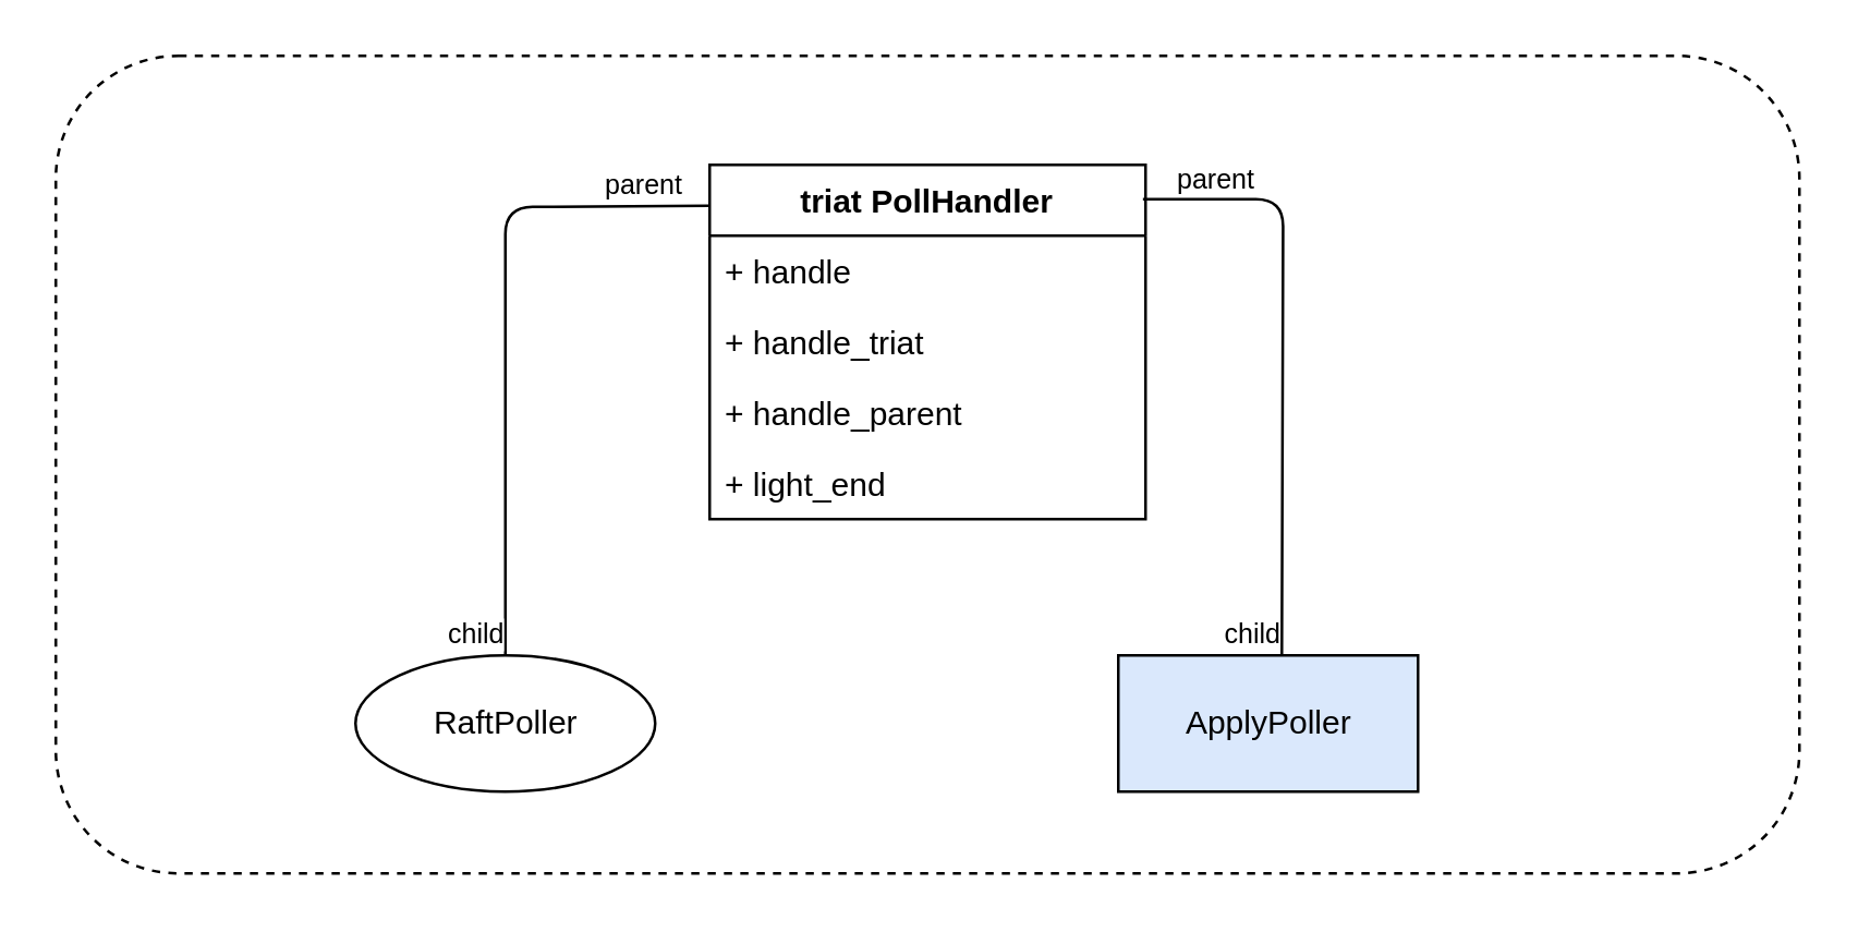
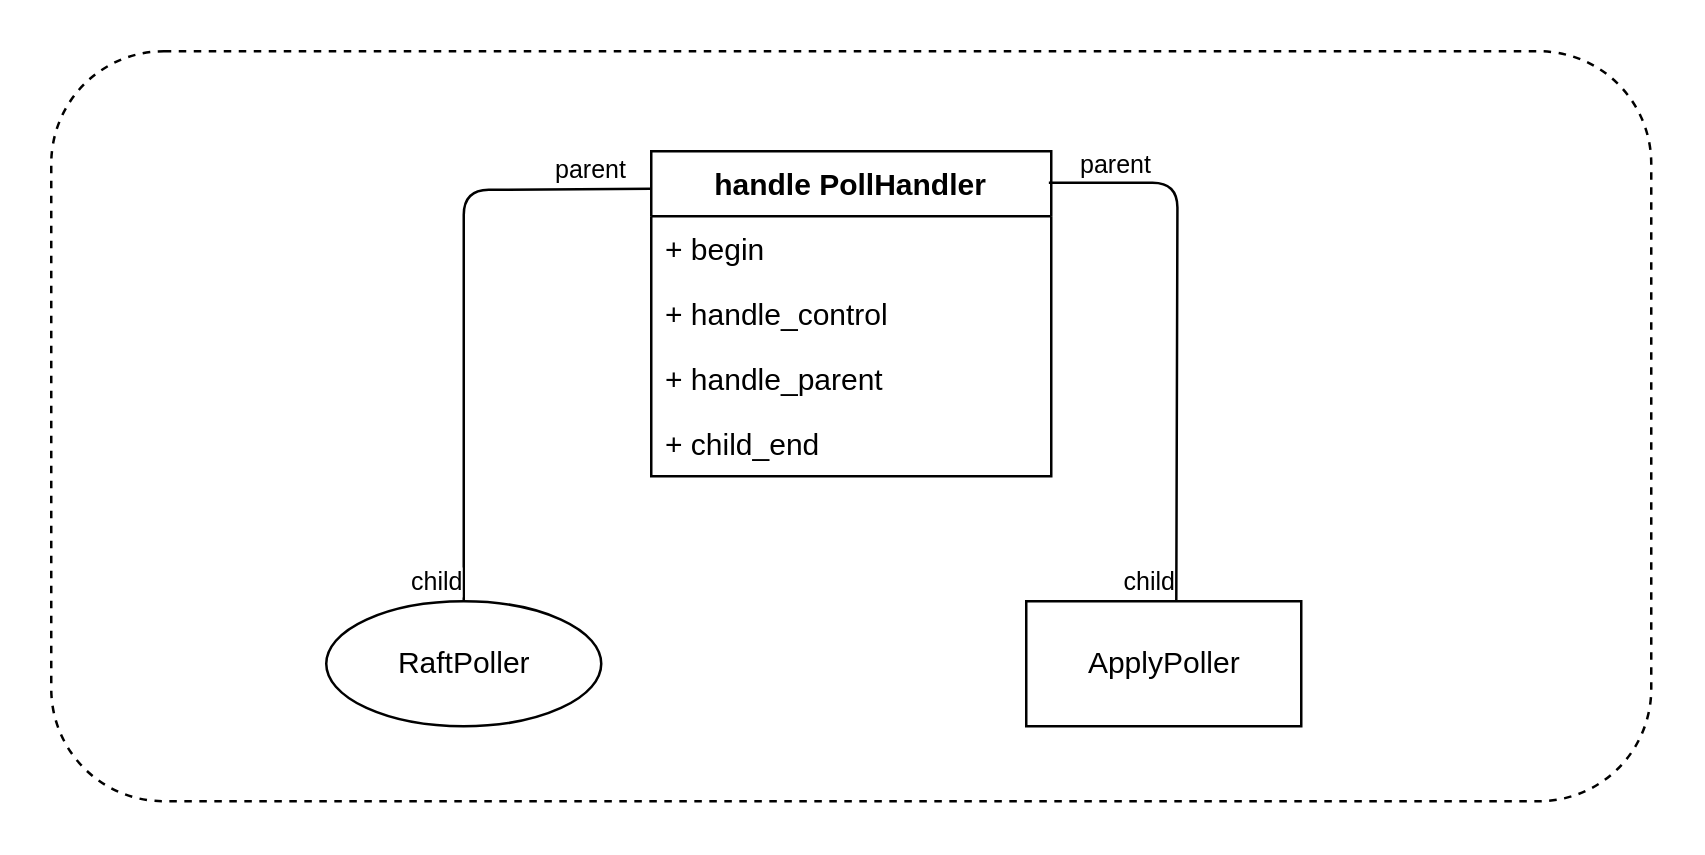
  <mxCell id="0" />
  <mxCell id="1" parent="0" />
  <mxCell id="2" value="RaftPoller" style="ellipse;html=1;" diagramCategory="uml" diagramName="Object" vertex="1" parent="1"><mxGeometry x="130" y="240" width="110" height="50" as="geometry" /></mxCell>
- <mxCell id="3" value="ApplyPoller" style="html=1;fillColor=#dae8fc;" diagramCategory="uml" diagramName="Object" vertex="1" parent="1"><mxGeometry x="410" y="240" width="110" height="50" as="geometry" /></mxCell>
- <mxCell id="4" value="triat PollHandler" style="swimlane;fontStyle=1;align=center;verticalAlign=top;childLayout=stackLayout;horizontal=1;startSize=26;horizontalStack=0;resizeParent=1;resizeParentMax=0;resizeLast=0;collapsible=1;marginBottom=0;" diagramCategory="uml" diagramName="Class" vertex="1" parent="1"><mxGeometry x="260" y="60" width="160" height="130" as="geometry" /></mxCell>
- <mxCell id="5" value="+ handle" style="text;strokeColor=none;fillColor=none;align=left;verticalAlign=top;spacingLeft=4;spacingRight=4;overflow=hidden;rotatable=0;points=[[0,0.5],[1,0.5]];portConstraint=eastwest;" vertex="1" parent="4"><mxGeometry y="26" width="160" height="26" as="geometry" /></mxCell>
- <mxCell id="6" value="+ handle_triat" style="text;strokeColor=none;fillColor=none;align=left;verticalAlign=top;spacingLeft=4;spacingRight=4;overflow=hidden;rotatable=0;points=[[0,0.5],[1,0.5]];portConstraint=eastwest;" vertex="1" parent="4"><mxGeometry y="52" width="160" height="26" as="geometry" /></mxCell>
+ <mxCell id="3" value="ApplyPoller" style="html=1;" diagramCategory="uml" diagramName="Object" vertex="1" parent="1"><mxGeometry x="410" y="240" width="110" height="50" as="geometry" /></mxCell>
+ <mxCell id="4" value="handle PollHandler" style="swimlane;fontStyle=1;align=center;verticalAlign=top;childLayout=stackLayout;horizontal=1;startSize=26;horizontalStack=0;resizeParent=1;resizeParentMax=0;resizeLast=0;collapsible=1;marginBottom=0;" diagramCategory="uml" diagramName="Class" vertex="1" parent="1"><mxGeometry x="260" y="60" width="160" height="130" as="geometry" /></mxCell>
+ <mxCell id="5" value="+ begin" style="text;strokeColor=none;fillColor=none;align=left;verticalAlign=top;spacingLeft=4;spacingRight=4;overflow=hidden;rotatable=0;points=[[0,0.5],[1,0.5]];portConstraint=eastwest;" vertex="1" parent="4"><mxGeometry y="26" width="160" height="26" as="geometry" /></mxCell>
+ <mxCell id="6" value="+ handle_control" style="text;strokeColor=none;fillColor=none;align=left;verticalAlign=top;spacingLeft=4;spacingRight=4;overflow=hidden;rotatable=0;points=[[0,0.5],[1,0.5]];portConstraint=eastwest;" vertex="1" parent="4"><mxGeometry y="52" width="160" height="26" as="geometry" /></mxCell>
  <mxCell id="7" value="+ handle_parent" style="text;strokeColor=none;fillColor=none;align=left;verticalAlign=top;spacingLeft=4;spacingRight=4;overflow=hidden;rotatable=0;points=[[0,0.5],[1,0.5]];portConstraint=eastwest;" vertex="1" parent="4"><mxGeometry y="78" width="160" height="26" as="geometry" /></mxCell>
- <mxCell id="8" value="+ light_end" style="text;strokeColor=none;fillColor=none;align=left;verticalAlign=top;spacingLeft=4;spacingRight=4;overflow=hidden;rotatable=0;points=[[0,0.5],[1,0.5]];portConstraint=eastwest;" vertex="1" parent="4"><mxGeometry y="104" width="160" height="26" as="geometry" /></mxCell>
+ <mxCell id="8" value="+ child_end" style="text;strokeColor=none;fillColor=none;align=left;verticalAlign=top;spacingLeft=4;spacingRight=4;overflow=hidden;rotatable=0;points=[[0,0.5],[1,0.5]];portConstraint=eastwest;" vertex="1" parent="4"><mxGeometry y="104" width="160" height="26" as="geometry" /></mxCell>
  <mxCell id="9" value="" style="endArrow=none;html=1;edgeStyle=orthogonalEdgeStyle;entryX=0.5;entryY=0;entryDx=0;entryDy=0;" diagramCategory="uml" diagramName="Association1" edge="1" parent="1" target="2"><mxGeometry relative="1" as="geometry"><mxPoint x="260" y="74.984" as="sourcePoint" /><mxPoint x="185" y="190" as="targetPoint" /></mxGeometry></mxCell>
  <mxCell id="10" value="parent" style="resizable=0;html=1;align=left;verticalAlign=bottom;labelBackgroundColor=#ffffff;fontSize=10;" connectable="0" vertex="1" parent="9"><mxGeometry x="-1" relative="1" as="geometry"><mxPoint x="-40" as="offset" /></mxGeometry></mxCell>
  <mxCell id="11" value="child" style="resizable=0;html=1;align=right;verticalAlign=bottom;labelBackgroundColor=#ffffff;fontSize=10;" connectable="0" vertex="1" parent="9"><mxGeometry x="1" relative="1" as="geometry" /></mxCell>
  <mxCell id="12" value="" style="endArrow=none;html=1;edgeStyle=orthogonalEdgeStyle;entryX=0.5;entryY=0;entryDx=0;entryDy=0;exitX=0.994;exitY=0.097;exitDx=0;exitDy=0;exitPerimeter=0;" diagramCategory="uml" diagramName="Association1" edge="1" parent="1" source="4"><mxGeometry relative="1" as="geometry"><mxPoint x="545.02" y="74.984" as="sourcePoint" /><mxPoint x="470.02" y="240" as="targetPoint" /></mxGeometry></mxCell>
  <mxCell id="13" value="parent" style="resizable=0;html=1;align=left;verticalAlign=bottom;labelBackgroundColor=#ffffff;fontSize=10;" connectable="0" vertex="1" parent="12"><mxGeometry x="-1" relative="1" as="geometry"><mxPoint x="10.96" as="offset" /></mxGeometry></mxCell>
  <mxCell id="14" value="child" style="resizable=0;html=1;align=right;verticalAlign=bottom;labelBackgroundColor=#ffffff;fontSize=10;" connectable="0" vertex="1" parent="12"><mxGeometry x="1" relative="1" as="geometry" /></mxCell>
  <mxCell id="15" value="" style="rounded=1;whiteSpace=wrap;html=1;fillColor=none;dashed=1;" vertex="1" parent="1"><mxGeometry x="20" y="20" width="640" height="300" as="geometry" /></mxCell>
